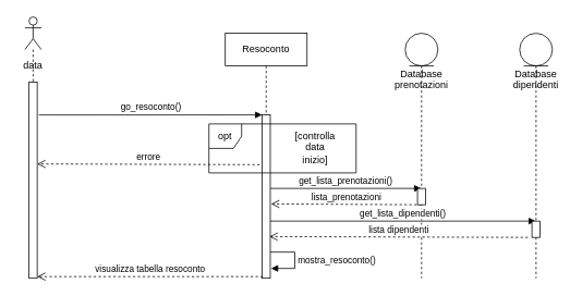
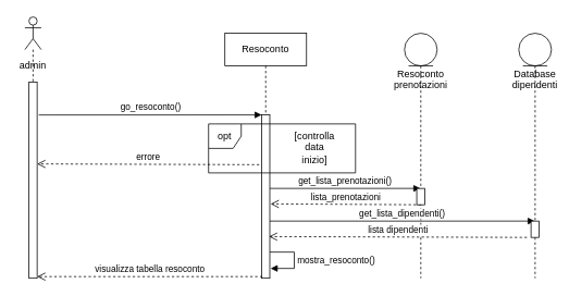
  <mxCell id="0" />
  <mxCell id="1" parent="0" />
  <mxCell id="2" value="" style="shape=umlLifeline;participant=umlActor;perimeter=lifelinePerimeter;whiteSpace=wrap;html=1;container=1;collapsible=0;recursiveResize=0;verticalAlign=top;spacingTop=36;outlineConnect=0;" parent="1" vertex="1"><mxGeometry x="30" y="20" width="20" height="90" as="geometry" /></mxCell>
  <mxCell id="3" value="" style="html=1;points=[];perimeter=orthogonalPerimeter;" parent="1" vertex="1"><mxGeometry x="35" y="100" width="10" height="240" as="geometry" /></mxCell>
- <mxCell id="4" value="data" style="text;html=1;strokeColor=none;fillColor=none;align=center;verticalAlign=middle;whiteSpace=wrap;rounded=0;" parent="1" vertex="1"><mxGeometry x="20" y="70" width="40" height="20" as="geometry" /></mxCell>
+ <mxCell id="4" value="admin" style="text;html=1;strokeColor=none;fillColor=none;align=center;verticalAlign=middle;whiteSpace=wrap;rounded=0;" parent="1" vertex="1"><mxGeometry x="20" y="70" width="40" height="20" as="geometry" /></mxCell>
  <mxCell id="5" value="&lt;div&gt;Resoconto&lt;/div&gt;" style="shape=umlLifeline;perimeter=lifelinePerimeter;whiteSpace=wrap;html=1;container=1;collapsible=0;recursiveResize=0;outlineConnect=0;" parent="1" vertex="1"><mxGeometry x="275" y="40" width="100" height="300" as="geometry" /></mxCell>
  <mxCell id="6" value="go_resoconto()" style="html=1;verticalAlign=bottom;endArrow=block;exitX=1.2;exitY=0.167;exitDx=0;exitDy=0;exitPerimeter=0;" parent="1" edge="1" source="3"><mxGeometry width="80" relative="1" as="geometry"><mxPoint x="42" y="142" as="sourcePoint" /><mxPoint x="320" y="140" as="targetPoint" /></mxGeometry></mxCell>
  <mxCell id="7" value="" style="html=1;points=[];perimeter=orthogonalPerimeter;" parent="1" vertex="1"><mxGeometry x="320" y="140" width="10" height="200" as="geometry" /></mxCell>
  <mxCell id="8" value="visualizza tabella resoconto" style="html=1;verticalAlign=bottom;endArrow=open;dashed=1;endSize=8;exitX=0.1;exitY=1;exitDx=0;exitDy=0;exitPerimeter=0;" parent="1" edge="1"><mxGeometry relative="1" as="geometry"><mxPoint x="321" y="338" as="sourcePoint" /><mxPoint x="45" y="338" as="targetPoint" /><Array as="points"><mxPoint x="275" y="338" /></Array></mxGeometry></mxCell>
  <mxCell id="9" value="opt" style="shape=umlFrame;whiteSpace=wrap;html=1;width=40;height=30;" parent="1" vertex="1"><mxGeometry x="255" y="151" width="180" height="60" as="geometry" /></mxCell>
  <mxCell id="10" value="[controlla data inizio]" style="text;html=1;strokeColor=none;fillColor=none;align=center;verticalAlign=middle;whiteSpace=wrap;rounded=0;" parent="1" vertex="1"><mxGeometry x="365" y="170" width="40" height="20" as="geometry" /></mxCell>
  <mxCell id="11" value="errore" style="html=1;verticalAlign=bottom;endArrow=open;dashed=1;endSize=8;exitX=-0.3;exitY=0.783;exitDx=0;exitDy=0;exitPerimeter=0;" parent="1" edge="1"><mxGeometry relative="1" as="geometry"><mxPoint x="317" y="200.94" as="sourcePoint" /><mxPoint x="45" y="200" as="targetPoint" /></mxGeometry></mxCell>
  <mxCell id="12" value="mostra_resoconto()" style="edgeStyle=orthogonalEdgeStyle;html=1;align=left;spacingLeft=2;endArrow=block;rounded=0;" parent="1" edge="1"><mxGeometry relative="1" as="geometry"><mxPoint x="330" y="308" as="sourcePoint" /><Array as="points"><mxPoint x="360" y="308" /><mxPoint x="360" y="328" /></Array><mxPoint x="331" y="328" as="targetPoint" /></mxGeometry></mxCell>
  <mxCell id="13" value="Database&lt;br&gt;dipendenti" style="shape=umlLifeline;participant=umlEntity;perimeter=lifelinePerimeter;whiteSpace=wrap;html=1;container=1;collapsible=0;recursiveResize=0;verticalAlign=top;spacingTop=36;outlineConnect=0;" vertex="1" parent="1"><mxGeometry x="635" y="40" width="40" height="300" as="geometry" /></mxCell>
- <mxCell id="14" value="Database&lt;br&gt;prenotazioni" style="shape=umlLifeline;participant=umlEntity;perimeter=lifelinePerimeter;whiteSpace=wrap;html=1;container=1;collapsible=0;recursiveResize=0;verticalAlign=top;spacingTop=36;outlineConnect=0;" vertex="1" parent="1"><mxGeometry x="495" y="40" width="40" height="300" as="geometry" /></mxCell>
+ <mxCell id="14" value="Resoconto&lt;br&gt;prenotazioni" style="shape=umlLifeline;participant=umlEntity;perimeter=lifelinePerimeter;whiteSpace=wrap;html=1;container=1;collapsible=0;recursiveResize=0;verticalAlign=top;spacingTop=36;outlineConnect=0;" vertex="1" parent="1"><mxGeometry x="495" y="40" width="40" height="300" as="geometry" /></mxCell>
  <mxCell id="15" value="get_lista_prenotazioni()" style="html=1;verticalAlign=bottom;endArrow=block;" edge="1" parent="1" target="14"><mxGeometry width="80" relative="1" as="geometry"><mxPoint x="330" y="230" as="sourcePoint" /><mxPoint x="410" y="230" as="targetPoint" /></mxGeometry></mxCell>
  <mxCell id="16" value="lista_prenotazioni" style="html=1;verticalAlign=bottom;endArrow=open;dashed=1;endSize=8;entryX=1.1;entryY=0.545;entryDx=0;entryDy=0;entryPerimeter=0;" edge="1" parent="1" target="7"><mxGeometry relative="1" as="geometry"><mxPoint x="515" y="250" as="sourcePoint" /><mxPoint x="435" y="250" as="targetPoint" /></mxGeometry></mxCell>
  <mxCell id="17" value="" style="html=1;points=[];perimeter=orthogonalPerimeter;" vertex="1" parent="1"><mxGeometry x="510" y="230" width="10" height="20" as="geometry" /></mxCell>
  <mxCell id="18" value="get_lista_dipendenti()" style="html=1;verticalAlign=bottom;endArrow=block;" edge="1" parent="1" target="13"><mxGeometry width="80" relative="1" as="geometry"><mxPoint x="330" y="270" as="sourcePoint" /><mxPoint x="410" y="270" as="targetPoint" /></mxGeometry></mxCell>
  <mxCell id="19" value="" style="html=1;points=[];perimeter=orthogonalPerimeter;" vertex="1" parent="1"><mxGeometry x="650" y="270" width="10" height="20" as="geometry" /></mxCell>
  <mxCell id="20" value="lista dipendenti" style="html=1;verticalAlign=bottom;endArrow=open;dashed=1;endSize=8;entryX=0.9;entryY=0.745;entryDx=0;entryDy=0;entryPerimeter=0;" edge="1" parent="1" target="7"><mxGeometry relative="1" as="geometry"><mxPoint x="645" y="290" as="sourcePoint" /><mxPoint x="335" y="290" as="targetPoint" /></mxGeometry></mxCell>
